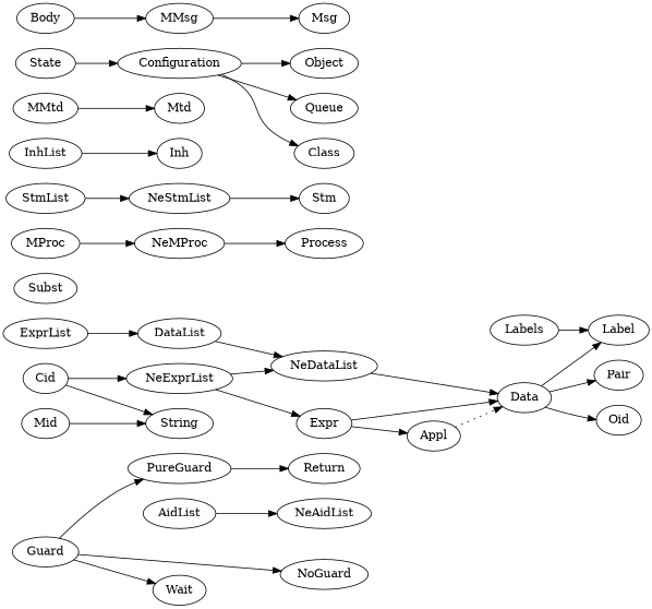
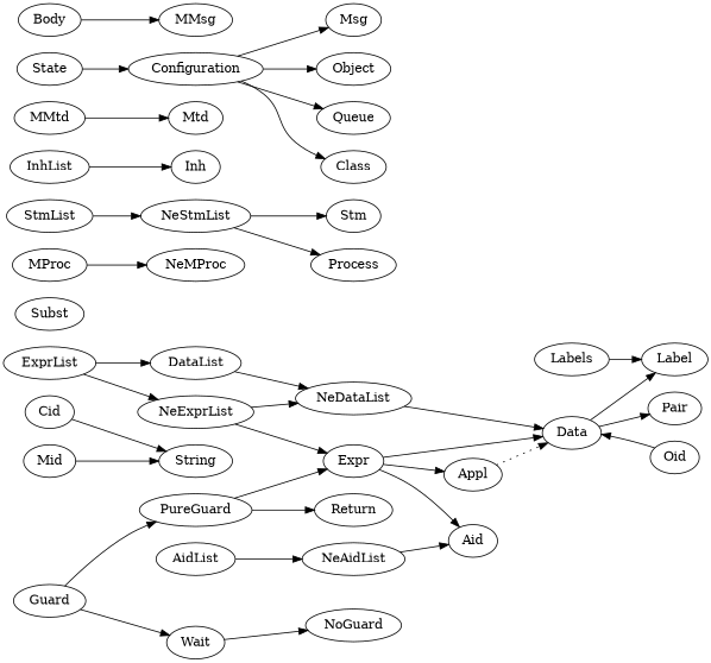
  digraph {
    rankdir=LR
    Expr
    Data
    Appl
+   Aid
    Oid
    Label
    Pair
    ExprList
    NeExprList
    DataList
    NeDataList
    AidList
    NeAidList
    Subst
    PureGuard
    Return
    Guard
    Wait
    NoGuard
    Mid
    String
    Cid
    StmList
    NeStmList
    Stm
    MProc
    NeMProc
    Process
    InhList
    Inh
    MMtd
    Mtd
    Labels
    Body
    MMsg
    Configuration
    Object
    Msg
    Queue
    Class
    State
    Expr -> Data
    Expr -> Appl
-   Data -> Oid
+   Expr -> Aid
+   Oid -> Data
    Data -> Label
    Data -> Pair
    Appl -> Data [style=dotted]
-   Cid -> NeExprList
+   ExprList -> NeExprList
    ExprList -> DataList
    NeExprList -> Expr
    NeExprList -> NeDataList
    DataList -> NeDataList
    NeDataList -> Data
    AidList -> NeAidList
+   NeAidList -> Aid
+   PureGuard -> Expr
    PureGuard -> Return
    Guard -> PureGuard
    Guard -> Wait
-   Guard -> NoGuard
+   Wait -> NoGuard
    Mid -> String
    Cid -> String
    StmList -> NeStmList
    NeStmList -> Stm
    MProc -> NeMProc
-   NeMProc -> Process
+   NeStmList -> Process
    InhList -> Inh
    MMtd -> Mtd
    Labels -> Label
    Body -> MMsg
    Configuration -> Object
-   MMsg -> Msg
+   Configuration -> Msg
    Configuration -> Queue
    Configuration -> Class
    State -> Configuration
  }
